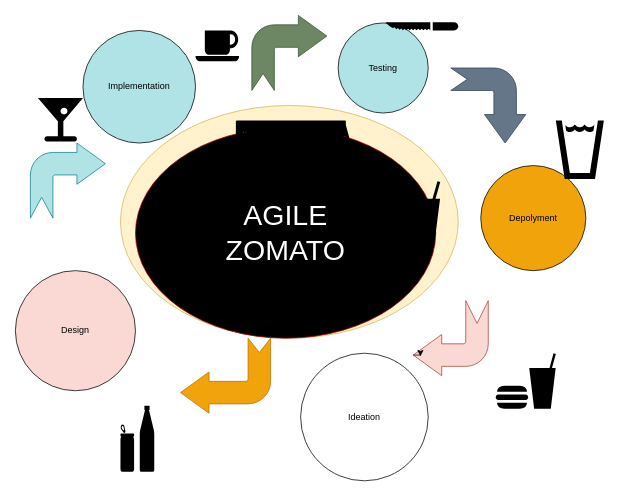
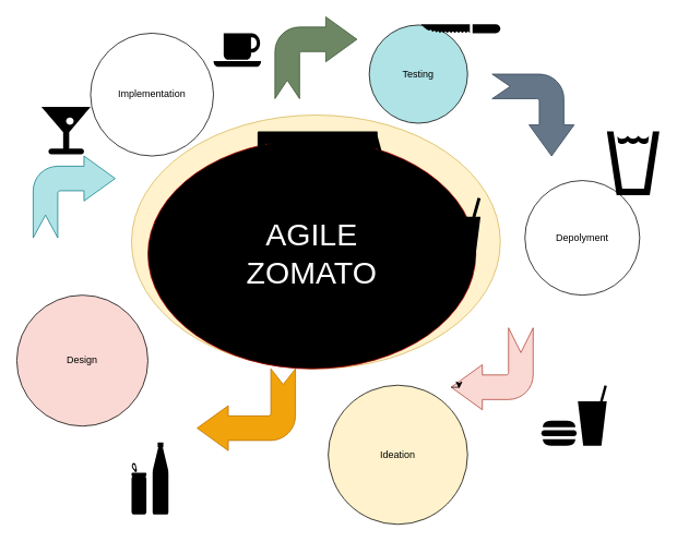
  <mxCell id="0" />
  <mxCell id="1" parent="0" />
  <mxCell id="2" value="" style="ellipse;whiteSpace=wrap;html=1;fillColor=#fff2cc;strokeColor=#d6b656;" vertex="1" parent="1"><mxGeometry x="160" y="140" width="450" height="310" as="geometry" /></mxCell>
  <mxCell id="3" value="AGILE&lt;div&gt;ZOMATO&lt;/div&gt;" style="ellipse;whiteSpace=wrap;html=1;fillColor=#000000;strokeColor=#B20000;fontColor=#ffffff;fontSize=38;" vertex="1" parent="1"><mxGeometry x="180" y="170" width="400" height="280" as="geometry" /></mxCell>
  <mxCell id="4" value="" style="html=1;shadow=0;dashed=0;align=center;verticalAlign=middle;shape=mxgraph.arrows2.bendArrow;dy=15;dx=38;notch=30.2;arrowHead=55;rounded=1;direction=west;fillColor=#fad9d5;strokeColor=#ae4132;" vertex="1" parent="1"><mxGeometry x="550" y="400" width="100" height="100" as="geometry" /></mxCell>
  <mxCell id="5" style="edgeStyle=orthogonalEdgeStyle;rounded=0;orthogonalLoop=1;jettySize=auto;html=1;exitX=0;exitY=0;exitDx=100;exitDy=27.5;exitPerimeter=0;entryX=0.904;entryY=0.258;entryDx=0;entryDy=0;entryPerimeter=0;" edge="1" parent="1" source="4" target="4"><mxGeometry relative="1" as="geometry" /></mxCell>
  <mxCell id="6" value="" style="html=1;shadow=0;dashed=0;align=center;verticalAlign=middle;shape=mxgraph.arrows2.bendArrow;dy=15;dx=38;notch=19;arrowHead=55;rounded=1;direction=west;fillColor=#f0a30a;fontColor=#000000;strokeColor=#BD7000;" vertex="1" parent="1"><mxGeometry x="240" y="450" width="120" height="100" as="geometry" /></mxCell>
  <mxCell id="7" value="" style="html=1;shadow=0;dashed=0;align=center;verticalAlign=middle;shape=mxgraph.arrows2.bendArrow;dy=15;dx=38;notch=27.8;arrowHead=55;rounded=1;fillColor=#b0e3e6;strokeColor=#0e8088;" vertex="1" parent="1"><mxGeometry x="40" y="190" width="100" height="100" as="geometry" /></mxCell>
  <mxCell id="8" value="" style="html=1;shadow=0;dashed=0;align=center;verticalAlign=middle;shape=mxgraph.arrows2.bendArrow;dy=15;dx=38;notch=22.6;arrowHead=55;rounded=1;fillColor=#6d8764;fontColor=#ffffff;strokeColor=#3A5431;" vertex="1" parent="1"><mxGeometry x="335" y="20" width="100" height="100" as="geometry" /></mxCell>
  <mxCell id="9" value="" style="html=1;shadow=0;dashed=0;align=center;verticalAlign=middle;shape=mxgraph.arrows2.bendArrow;dy=15;dx=38;notch=22;arrowHead=55;rounded=1;direction=south;fillColor=#647687;fontColor=#ffffff;strokeColor=#314354;" vertex="1" parent="1"><mxGeometry x="600" y="90" width="100" height="100" as="geometry" /></mxCell>
  <mxCell id="10" value="Testing" style="ellipse;whiteSpace=wrap;html=1;aspect=fixed;fillColor=#b0e3e6;" vertex="1" parent="1"><mxGeometry x="450" y="30" width="120" height="120" as="geometry" /></mxCell>
- <mxCell id="11" value="Depolyment" style="ellipse;whiteSpace=wrap;html=1;aspect=fixed;fillColor=#f0a30a;" vertex="1" parent="1"><mxGeometry x="640" y="220" width="140" height="140" as="geometry" /></mxCell>
- <mxCell id="12" value="Ideation" style="ellipse;whiteSpace=wrap;html=1;aspect=fixed;" vertex="1" parent="1"><mxGeometry x="400" y="470" width="170" height="170" as="geometry" /></mxCell>
+ <mxCell id="11" value="Depolyment" style="ellipse;whiteSpace=wrap;html=1;aspect=fixed;" vertex="1" parent="1"><mxGeometry x="640" y="220" width="140" height="140" as="geometry" /></mxCell>
+ <mxCell id="12" value="Ideation" style="ellipse;whiteSpace=wrap;html=1;aspect=fixed;fillColor=#fff2cc;" vertex="1" parent="1"><mxGeometry x="400" y="470" width="170" height="170" as="geometry" /></mxCell>
  <mxCell id="13" value="Design" style="ellipse;whiteSpace=wrap;html=1;aspect=fixed;fillColor=#fad9d5;" vertex="1" parent="1"><mxGeometry x="20" y="360" width="160" height="160" as="geometry" /></mxCell>
- <mxCell id="14" value="Implementation" style="ellipse;whiteSpace=wrap;html=1;aspect=fixed;fillColor=#b0e3e6;" vertex="1" parent="1"><mxGeometry x="110" y="40" width="150" height="150" as="geometry" /></mxCell>
+ <mxCell id="14" value="Implementation" style="ellipse;whiteSpace=wrap;html=1;aspect=fixed;" vertex="1" parent="1"><mxGeometry x="110" y="40" width="150" height="150" as="geometry" /></mxCell>
  <mxCell id="15" value="" style="shape=mxgraph.signs.food.food_truck;html=1;pointerEvents=1;fillColor=#000000;strokeColor=none;verticalLabelPosition=bottom;verticalAlign=top;align=center;" vertex="1" parent="1"><mxGeometry x="310" y="160" width="178" height="100" as="geometry" /></mxCell>
  <mxCell id="16" style="edgeStyle=orthogonalEdgeStyle;rounded=0;orthogonalLoop=1;jettySize=auto;html=1;exitX=0.5;exitY=0.89;exitDx=0;exitDy=0;exitPerimeter=0;entryX=0.504;entryY=1.017;entryDx=0;entryDy=0;entryPerimeter=0;" edge="1" parent="1" source="15" target="15"><mxGeometry relative="1" as="geometry" /></mxCell>
  <mxCell id="17" value="" style="shape=mxgraph.signs.food.restaurant_1;html=1;pointerEvents=1;fillColor=#000000;strokeColor=none;verticalLabelPosition=bottom;verticalAlign=top;align=center;" vertex="1" parent="1"><mxGeometry x="205" y="241" width="35" height="98" as="geometry" /></mxCell>
  <mxCell id="18" value="" style="shape=mxgraph.signs.food.fast_food;html=1;pointerEvents=1;fillColor=#000000;strokeColor=none;verticalLabelPosition=bottom;verticalAlign=top;align=center;" vertex="1" parent="1"><mxGeometry x="488" y="241" width="98" height="87" as="geometry" /></mxCell>
  <mxCell id="19" value="" style="shape=mxgraph.signs.food.coffee;html=1;pointerEvents=1;fillColor=#000000;strokeColor=none;verticalLabelPosition=bottom;verticalAlign=top;align=center;" vertex="1" parent="1"><mxGeometry x="331" y="370" width="98" height="61" as="geometry" /></mxCell>
  <mxCell id="20" value="" style="shape=mxgraph.signs.food.knife;html=1;pointerEvents=1;fillColor=#000000;strokeColor=none;verticalLabelPosition=bottom;verticalAlign=top;align=center;" vertex="1" parent="1"><mxGeometry x="513" y="29" width="97" height="11" as="geometry" /></mxCell>
  <mxCell id="21" value="" style="shape=mxgraph.signs.food.drinking_water_1;html=1;pointerEvents=1;fillColor=#000000;strokeColor=none;verticalLabelPosition=bottom;verticalAlign=top;align=center;" vertex="1" parent="1"><mxGeometry x="740" y="160" width="64" height="78" as="geometry" /></mxCell>
  <mxCell id="22" value="" style="shape=mxgraph.signs.food.fast_food;html=1;pointerEvents=1;fillColor=#000000;strokeColor=none;verticalLabelPosition=bottom;verticalAlign=top;align=center;" vertex="1" parent="1"><mxGeometry x="660" y="470" width="80" height="74" as="geometry" /></mxCell>
  <mxCell id="23" value="" style="shape=mxgraph.signs.food.cans_and_bottles;html=1;pointerEvents=1;fillColor=#000000;strokeColor=none;verticalLabelPosition=bottom;verticalAlign=top;align=center;" vertex="1" parent="1"><mxGeometry x="160" y="540" width="45" height="88" as="geometry" /></mxCell>
  <mxCell id="24" value="" style="shape=mxgraph.signs.food.bar;html=1;pointerEvents=1;fillColor=#000000;strokeColor=none;verticalLabelPosition=bottom;verticalAlign=top;align=center;" vertex="1" parent="1"><mxGeometry x="50" y="130" width="60" height="58" as="geometry" /></mxCell>
  <mxCell id="25" value="" style="shape=mxgraph.signs.food.coffee;html=1;pointerEvents=1;fillColor=#000000;strokeColor=none;verticalLabelPosition=bottom;verticalAlign=top;align=center;" vertex="1" parent="1"><mxGeometry x="260" y="40" width="58" height="41" as="geometry" /></mxCell>
